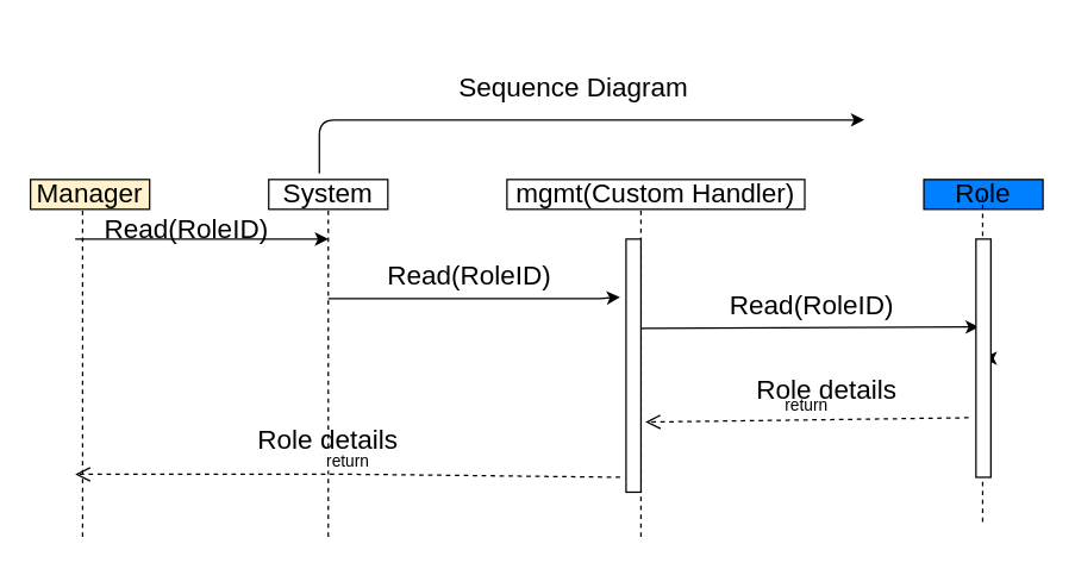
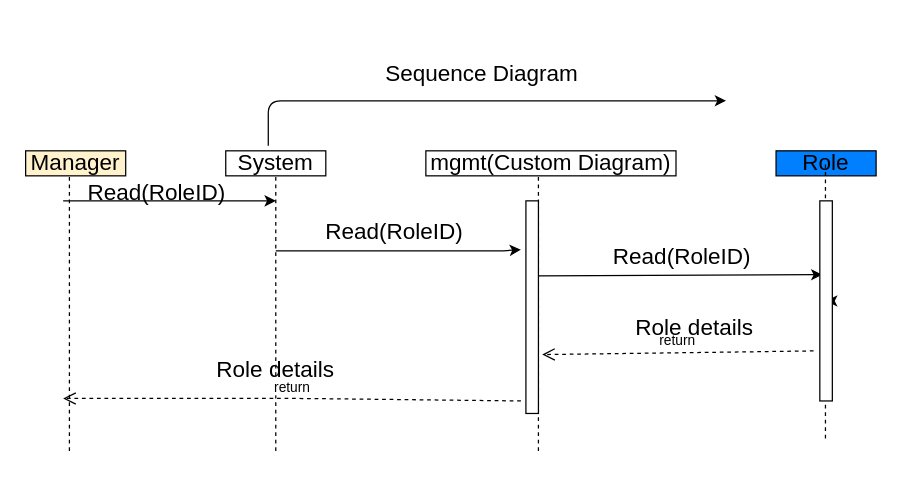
  <mxCell id="0" />
  <mxCell id="1" parent="0" />
  <mxCell id="2" value="&lt;font style=&quot;font-size: 18px&quot;&gt;Manager&lt;/font&gt;" style="rounded=0;whiteSpace=wrap;html=1;fillColor=#fff2cc;" parent="1" vertex="1"><mxGeometry x="20" y="120" width="80" height="20" as="geometry" /></mxCell>
  <mxCell id="3" value="&lt;font style=&quot;font-size: 18px&quot;&gt;System&lt;/font&gt;&lt;span style=&quot;color: rgba(0 , 0 , 0 , 0) ; font-family: monospace ; font-size: 0px&quot;&gt;%3CmxGraphModel%3E%3Croot%3E%3CmxCell%20id%3D%220%22%2F%3E%3CmxCell%20id%3D%221%22%20parent%3D%220%22%2F%3E%3CmxCell%20id%3D%222%22%20value%3D%22%26lt%3Bfont%20style%3D%26quot%3Bfont-size%3A%2018px%26quot%3B%26gt%3BManager%26lt%3B%2Ffont%26gt%3B%22%20style%3D%22rounded%3D0%3BwhiteSpace%3Dwrap%3Bhtml%3D1%3B%22%20vertex%3D%221%22%20parent%3D%221%22%3E%3CmxGeometry%20x%3D%2280%22%20y%3D%22160%22%20width%3D%2280%22%20height%3D%2220%22%20as%3D%22geometry%22%2F%3E%3C%2FmxCell%3E%3C%2Froot%3E%3C%2FmxGraphModel%3E&lt;/span&gt;" style="rounded=0;whiteSpace=wrap;html=1;" parent="1" vertex="1"><mxGeometry x="180" y="120" width="80" height="20" as="geometry" /></mxCell>
- <mxCell id="4" value="&lt;span style=&quot;font-size: 18px&quot;&gt;mgmt(Custom Handler)&lt;/span&gt;" style="rounded=0;whiteSpace=wrap;html=1;" parent="1" vertex="1"><mxGeometry x="340" y="120" width="200" height="20" as="geometry" /></mxCell>
+ <mxCell id="4" value="&lt;span style=&quot;font-size: 18px&quot;&gt;mgmt(Custom Diagram)&lt;/span&gt;" style="rounded=0;whiteSpace=wrap;html=1;" parent="1" vertex="1"><mxGeometry x="340" y="120" width="200" height="20" as="geometry" /></mxCell>
  <mxCell id="5" value="&lt;span style=&quot;font-size: 18px&quot;&gt;Role&lt;/span&gt;" style="rounded=0;whiteSpace=wrap;html=1;fillColor=#007FFF;" parent="1" vertex="1"><mxGeometry x="620" y="120" width="80" height="20" as="geometry" /></mxCell>
  <mxCell id="6" value="" style="endArrow=none;dashed=1;html=1;" parent="1" edge="1"><mxGeometry width="50" height="50" relative="1" as="geometry"><mxPoint x="55" y="360" as="sourcePoint" /><mxPoint x="55" y="140" as="targetPoint" /></mxGeometry></mxCell>
  <mxCell id="7" value="" style="endArrow=none;dashed=1;html=1;" parent="1" edge="1"><mxGeometry width="50" height="50" relative="1" as="geometry"><mxPoint x="220" y="360" as="sourcePoint" /><mxPoint x="220" y="140" as="targetPoint" /></mxGeometry></mxCell>
  <mxCell id="8" value="" style="endArrow=none;dashed=1;html=1;" parent="1" edge="1"><mxGeometry width="50" height="50" relative="1" as="geometry"><mxPoint x="430" y="360" as="sourcePoint" /><mxPoint x="430" y="140" as="targetPoint" /></mxGeometry></mxCell>
  <mxCell id="9" value="" style="endArrow=none;dashed=1;html=1;" parent="1" edge="1"><mxGeometry width="50" height="50" relative="1" as="geometry"><mxPoint x="659.5" y="350" as="sourcePoint" /><mxPoint x="659.5" y="130" as="targetPoint" /></mxGeometry></mxCell>
  <mxCell id="10" value="" style="endArrow=classic;html=1;" parent="1" edge="1"><mxGeometry width="50" height="50" relative="1" as="geometry"><mxPoint x="50" y="160" as="sourcePoint" /><mxPoint x="220" y="160" as="targetPoint" /></mxGeometry></mxCell>
  <mxCell id="11" value="" style="endArrow=classic;html=1;entryX=0.2;entryY=0.369;entryDx=0;entryDy=0;entryPerimeter=0;" parent="1" target="14" edge="1"><mxGeometry width="50" height="50" relative="1" as="geometry"><mxPoint x="430" y="220" as="sourcePoint" /><mxPoint x="650" y="220" as="targetPoint" /></mxGeometry></mxCell>
  <mxCell id="12" value="" style="endArrow=classic;html=1;entryX=-0.4;entryY=0.217;entryDx=0;entryDy=0;entryPerimeter=0;" parent="1" edge="1"><mxGeometry width="50" height="50" relative="1" as="geometry"><mxPoint x="220" y="200" as="sourcePoint" /><mxPoint x="416" y="199.06" as="targetPoint" /><Array as="points"><mxPoint x="400" y="200" /></Array></mxGeometry></mxCell>
  <mxCell id="13" style="edgeStyle=orthogonalEdgeStyle;rounded=0;orthogonalLoop=1;jettySize=auto;html=1;exitX=1;exitY=0.5;exitDx=0;exitDy=0;" parent="1" source="14" edge="1"><mxGeometry relative="1" as="geometry"><mxPoint x="660" y="240" as="targetPoint" /></mxGeometry></mxCell>
  <mxCell id="14" value="" style="rounded=0;whiteSpace=wrap;html=1;" parent="1" vertex="1"><mxGeometry x="655" y="160" width="10" height="160" as="geometry" /></mxCell>
  <mxCell id="15" value="return" style="html=1;verticalAlign=bottom;endArrow=open;dashed=1;endSize=8;exitX=-0.4;exitY=0.941;exitDx=0;exitDy=0;exitPerimeter=0;" parent="1" source="17" edge="1"><mxGeometry relative="1" as="geometry"><mxPoint x="60" y="318" as="sourcePoint" /><mxPoint x="50" y="318" as="targetPoint" /><Array as="points"><mxPoint x="240" y="318" /></Array></mxGeometry></mxCell>
  <mxCell id="16" value="return" style="html=1;verticalAlign=bottom;endArrow=open;dashed=1;endSize=8;entryX=1.3;entryY=0.683;entryDx=0;entryDy=0;entryPerimeter=0;" parent="1" edge="1"><mxGeometry relative="1" as="geometry"><mxPoint x="650" y="280" as="sourcePoint" /><mxPoint x="433" y="282.94" as="targetPoint" /></mxGeometry></mxCell>
  <mxCell id="17" value="" style="html=1;points=[];perimeter=orthogonalPerimeter;" parent="1" vertex="1"><mxGeometry x="420" y="160" width="10" height="170" as="geometry" /></mxCell>
  <mxCell id="18" value="&lt;br&gt;&lt;br&gt;&lt;span style=&quot;font-family: &amp;#34;helvetica&amp;#34; ; font-size: 18px&quot;&gt;Read(RoleID)&lt;/span&gt;" style="text;html=1;strokeColor=none;fillColor=none;align=center;verticalAlign=middle;whiteSpace=wrap;rounded=0;" parent="1" vertex="1"><mxGeometry x="70" y="110" width="110" height="60" as="geometry" /></mxCell>
  <mxCell id="19" value="" style="edgeStyle=segmentEdgeStyle;endArrow=classic;html=1;" parent="1" edge="1"><mxGeometry width="50" height="50" relative="1" as="geometry"><mxPoint x="214" y="116" as="sourcePoint" /><mxPoint x="580" y="80" as="targetPoint" /><Array as="points"><mxPoint x="214" y="80" /><mxPoint x="570" y="80" /></Array></mxGeometry></mxCell>
  <mxCell id="20" value="&lt;span style=&quot;font-family: &amp;#34;helvetica&amp;#34; ; font-size: 18px&quot;&gt;Read(RoleID)&lt;/span&gt;" style="text;html=1;strokeColor=none;fillColor=none;align=center;verticalAlign=middle;whiteSpace=wrap;rounded=0;" parent="1" vertex="1"><mxGeometry x="260" y="160" width="110" height="50" as="geometry" /></mxCell>
  <mxCell id="21" value="&lt;span style=&quot;font-family: &amp;#34;helvetica&amp;#34; ; font-size: 18px&quot;&gt;Read(RoleID)&lt;/span&gt;" style="text;html=1;strokeColor=none;fillColor=none;align=center;verticalAlign=middle;whiteSpace=wrap;rounded=0;" parent="1" vertex="1"><mxGeometry x="490" y="180" width="110" height="50" as="geometry" /></mxCell>
  <mxCell id="22" value="&lt;br&gt;&lt;br&gt;&lt;span style=&quot;font-family: &amp;#34;helvetica&amp;#34; ; font-size: 18px&quot;&gt;Sequence Diagram&lt;/span&gt;" style="text;html=1;strokeColor=none;fillColor=none;align=center;verticalAlign=middle;whiteSpace=wrap;rounded=0;" parent="1" vertex="1"><mxGeometry x="300" y="20" width="170" height="50" as="geometry" /></mxCell>
  <mxCell id="23" value="&lt;span style=&quot;font-family: &amp;#34;helvetica&amp;#34; ; font-size: 18px&quot;&gt;Role details&lt;/span&gt;" style="text;html=1;strokeColor=none;fillColor=none;align=center;verticalAlign=middle;whiteSpace=wrap;rounded=0;" parent="1" vertex="1"><mxGeometry x="75" y="260" width="290" height="70" as="geometry" /></mxCell>
  <mxCell id="24" value="&lt;br&gt;&lt;span style=&quot;font-family: &amp;#34;helvetica&amp;#34; ; font-size: 18px&quot;&gt;Role details&lt;/span&gt;" style="text;html=1;strokeColor=none;fillColor=none;align=center;verticalAlign=middle;whiteSpace=wrap;rounded=0;" parent="1" vertex="1"><mxGeometry x="410" y="220" width="290" height="70" as="geometry" /></mxCell>
